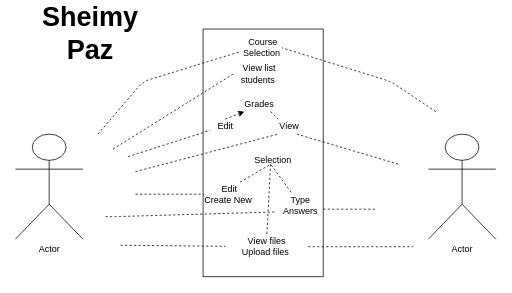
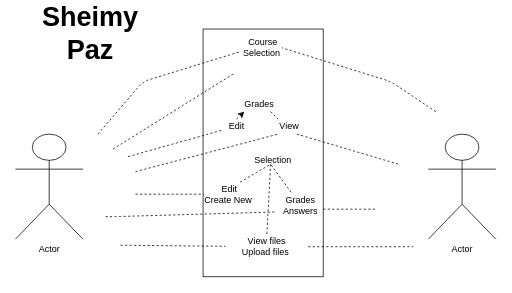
  <mxCell id="0" />
  <mxCell id="1" parent="0" />
  <mxCell id="2" style="edgeStyle=none;rounded=0;orthogonalLoop=1;jettySize=auto;html=1;exitX=0;exitY=0.5;exitDx=0;exitDy=0;" edge="1" parent="1" source="3"><mxGeometry relative="1" as="geometry"><mxPoint x="280" y="190" as="targetPoint" /></mxGeometry></mxCell>
  <mxCell id="3" value="" style="rounded=0;whiteSpace=wrap;html=1;" vertex="1" parent="1"><mxGeometry x="270" y="25" width="160" height="330" as="geometry" /></mxCell>
  <mxCell id="4" value="Course Selection&amp;nbsp;" style="text;html=1;strokeColor=none;fillColor=none;align=center;verticalAlign=middle;whiteSpace=wrap;rounded=0;" vertex="1" parent="1"><mxGeometry x="325" y="25" width="50" height="50" as="geometry" /></mxCell>
  <mxCell id="5" value="Actor" style="shape=umlActor;verticalLabelPosition=bottom;verticalAlign=top;html=1;outlineConnect=0;" vertex="1" parent="1"><mxGeometry x="20" y="165" width="90" height="140" as="geometry" /></mxCell>
  <mxCell id="6" value="Actor" style="shape=umlActor;verticalLabelPosition=bottom;verticalAlign=top;html=1;outlineConnect=0;" vertex="1" parent="1"><mxGeometry x="570" y="165" width="90" height="140" as="geometry" /></mxCell>
  <mxCell id="7" value="Grades" style="text;html=1;strokeColor=none;fillColor=none;align=center;verticalAlign=middle;whiteSpace=wrap;rounded=0;" vertex="1" parent="1"><mxGeometry x="325" y="115" width="40" height="20" as="geometry" /></mxCell>
  <mxCell id="8" value="Selection&amp;nbsp;" style="text;html=1;strokeColor=none;fillColor=none;align=center;verticalAlign=middle;whiteSpace=wrap;rounded=0;" vertex="1" parent="1"><mxGeometry x="335" y="190" width="60" height="20" as="geometry" /></mxCell>
- <mxCell id="9" value="Type Answers" style="text;html=1;strokeColor=none;fillColor=none;align=center;verticalAlign=middle;whiteSpace=wrap;rounded=0;" vertex="1" parent="1"><mxGeometry x="365" y="242.5" width="70" height="35" as="geometry" /></mxCell>
+ <mxCell id="9" value="Grades Answers" style="text;html=1;strokeColor=none;fillColor=none;align=center;verticalAlign=middle;whiteSpace=wrap;rounded=0;" vertex="1" parent="1"><mxGeometry x="365" y="242.5" width="70" height="35" as="geometry" /></mxCell>
  <mxCell id="10" value="Edit&lt;br&gt;Create New&amp;nbsp;" style="text;html=1;strokeColor=none;fillColor=none;align=center;verticalAlign=middle;whiteSpace=wrap;rounded=0;" vertex="1" parent="1"><mxGeometry x="271" y="235" width="69" height="20" as="geometry" /></mxCell>
- <mxCell id="11" value="Edit" style="text;html=1;strokeColor=none;fillColor=none;align=center;verticalAlign=middle;whiteSpace=wrap;rounded=0;" vertex="1" parent="1"><mxGeometry x="279.5" y="145" width="40" height="20" as="geometry" /></mxCell>
+ <mxCell id="11" value="Edit" style="text;html=1;strokeColor=none;fillColor=none;align=center;verticalAlign=middle;whiteSpace=wrap;rounded=0;" vertex="1" parent="1"><mxGeometry x="294.5" y="145" width="40" height="20" as="geometry" /></mxCell>
  <mxCell id="12" value="View" style="text;html=1;strokeColor=none;fillColor=none;align=center;verticalAlign=middle;whiteSpace=wrap;rounded=0;" vertex="1" parent="1"><mxGeometry x="365" y="145" width="40" height="20" as="geometry" /></mxCell>
  <mxCell id="13" value="" style="endArrow=none;dashed=1;html=1;entryX=0;entryY=0.75;entryDx=0;entryDy=0;" edge="1" parent="1" target="11"><mxGeometry width="50" height="50" relative="1" as="geometry"><mxPoint x="170" y="195" as="sourcePoint" /><mxPoint x="320" y="165" as="targetPoint" /><Array as="points" /></mxGeometry></mxCell>
  <mxCell id="14" value="" style="endArrow=classic;dashed=1;html=1;exitX=0.5;exitY=0;exitDx=0;exitDy=0;entryX=0;entryY=1;entryDx=0;entryDy=0;" edge="1" parent="1" source="11" target="7"><mxGeometry width="50" height="50" relative="1" as="geometry"><mxPoint x="340" y="225" as="sourcePoint" /><mxPoint x="360" y="205" as="targetPoint" /><Array as="points" /></mxGeometry></mxCell>
  <mxCell id="15" value="" style="endArrow=none;dashed=1;html=1;" edge="1" parent="1"><mxGeometry width="50" height="50" relative="1" as="geometry"><mxPoint x="360" y="135" as="sourcePoint" /><mxPoint x="370" y="145" as="targetPoint" /><Array as="points"><mxPoint x="360" y="135" /></Array></mxGeometry></mxCell>
  <mxCell id="16" value="" style="endArrow=none;dashed=1;html=1;" edge="1" parent="1"><mxGeometry width="50" height="50" relative="1" as="geometry"><mxPoint x="180" y="215" as="sourcePoint" /><mxPoint x="370" y="165" as="targetPoint" /><Array as="points"><mxPoint x="370" y="165" /></Array></mxGeometry></mxCell>
  <mxCell id="17" value="" style="endArrow=none;dashed=1;html=1;entryX=0.75;entryY=1;entryDx=0;entryDy=0;" edge="1" parent="1" target="12"><mxGeometry width="50" height="50" relative="1" as="geometry"><mxPoint x="530" y="205" as="sourcePoint" /><mxPoint x="360" y="205" as="targetPoint" /><Array as="points"><mxPoint x="530" y="205" /></Array></mxGeometry></mxCell>
  <mxCell id="18" value="" style="endArrow=none;dashed=1;html=1;" edge="1" parent="1" source="9"><mxGeometry width="50" height="50" relative="1" as="geometry"><mxPoint x="310" y="255" as="sourcePoint" /><mxPoint x="360" y="205" as="targetPoint" /></mxGeometry></mxCell>
  <mxCell id="19" value="" style="endArrow=none;dashed=1;html=1;exitX=0.7;exitY=-0.3;exitDx=0;exitDy=0;exitPerimeter=0;" edge="1" parent="1" source="10"><mxGeometry width="50" height="50" relative="1" as="geometry"><mxPoint x="315" y="265" as="sourcePoint" /><mxPoint x="360" y="205" as="targetPoint" /></mxGeometry></mxCell>
  <mxCell id="20" value="" style="endArrow=none;dashed=1;html=1;" edge="1" parent="1"><mxGeometry width="50" height="50" relative="1" as="geometry"><mxPoint x="430" y="265" as="sourcePoint" /><mxPoint x="500" y="265" as="targetPoint" /><Array as="points"><mxPoint x="470" y="265" /></Array></mxGeometry></mxCell>
  <mxCell id="21" value="" style="endArrow=none;dashed=1;html=1;exitX=0;exitY=0.75;exitDx=0;exitDy=0;" edge="1" parent="1" source="9"><mxGeometry width="50" height="50" relative="1" as="geometry"><mxPoint x="310" y="245" as="sourcePoint" /><mxPoint x="140" y="275" as="targetPoint" /><Array as="points"><mxPoint x="150" y="275" /></Array></mxGeometry></mxCell>
  <mxCell id="22" value="View files &lt;br&gt;Upload files&amp;nbsp;" style="text;html=1;strokeColor=none;fillColor=none;align=center;verticalAlign=middle;whiteSpace=wrap;rounded=0;" vertex="1" parent="1"><mxGeometry x="300" y="305" width="110" height="20" as="geometry" /></mxCell>
  <mxCell id="23" value="" style="endArrow=none;dashed=1;html=1;" edge="1" parent="1" source="22"><mxGeometry width="50" height="50" relative="1" as="geometry"><mxPoint x="430" y="315" as="sourcePoint" /><mxPoint x="550" y="315" as="targetPoint" /></mxGeometry></mxCell>
  <mxCell id="24" value="" style="endArrow=none;dashed=1;html=1;entryX=0;entryY=0.5;entryDx=0;entryDy=0;" edge="1" parent="1" target="10"><mxGeometry width="50" height="50" relative="1" as="geometry"><mxPoint x="180" y="245" as="sourcePoint" /><mxPoint x="250" y="245" as="targetPoint" /></mxGeometry></mxCell>
  <mxCell id="25" value="" style="endArrow=none;dashed=1;html=1;" edge="1" parent="1"><mxGeometry width="50" height="50" relative="1" as="geometry"><mxPoint x="355" y="298" as="sourcePoint" /><mxPoint x="360" y="205" as="targetPoint" /></mxGeometry></mxCell>
  <mxCell id="26" value="" style="endArrow=none;dashed=1;html=1;" edge="1" parent="1"><mxGeometry width="50" height="50" relative="1" as="geometry"><mxPoint x="130" y="165" as="sourcePoint" /><mxPoint x="320" y="55" as="targetPoint" /><Array as="points"><mxPoint x="190" y="95" /></Array></mxGeometry></mxCell>
  <mxCell id="27" value="" style="endArrow=none;dashed=1;html=1;entryX=1;entryY=0.5;entryDx=0;entryDy=0;" edge="1" parent="1" target="4"><mxGeometry width="50" height="50" relative="1" as="geometry"><mxPoint x="580" y="135" as="sourcePoint" /><mxPoint x="390" y="75" as="targetPoint" /><Array as="points"><mxPoint x="520" y="95" /></Array></mxGeometry></mxCell>
- <mxCell id="28" value="View list students&amp;nbsp;" style="text;html=1;strokeColor=none;fillColor=none;align=center;verticalAlign=middle;whiteSpace=wrap;rounded=0;" vertex="1" parent="1"><mxGeometry x="325" y="75" width="40" height="20" as="geometry" /></mxCell>
  <mxCell id="29" value="" style="endArrow=none;dashed=1;html=1;" edge="1" parent="1"><mxGeometry width="50" height="50" relative="1" as="geometry"><mxPoint x="150" y="185" as="sourcePoint" /><mxPoint x="310" y="85" as="targetPoint" /></mxGeometry></mxCell>
  <mxCell id="30" value="&lt;b&gt;&lt;font style=&quot;font-size: 36px&quot;&gt;Sheimy Paz&lt;/font&gt;&lt;/b&gt;" style="text;html=1;strokeColor=none;fillColor=none;align=center;verticalAlign=middle;whiteSpace=wrap;rounded=0;" vertex="1" parent="1"><mxGeometry x="100" y="20" width="40" height="20" as="geometry" /></mxCell>
  <mxCell id="31" value="" style="endArrow=none;dashed=1;html=1;" edge="1" parent="1" target="22"><mxGeometry width="50" height="50" relative="1" as="geometry"><mxPoint x="160" y="313" as="sourcePoint" /><mxPoint x="360" y="195" as="targetPoint" /></mxGeometry></mxCell>
